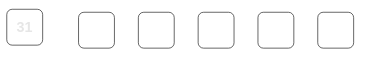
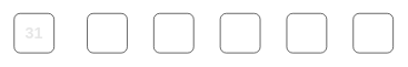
  <mxCell id="0" />
  <mxCell id="1" parent="0" />
- <mxCell id="2" value="&lt;h3&gt;&lt;font style=&quot;font-size: 24px&quot; color=&quot;#e6e6e6&quot;&gt;31&lt;/font&gt;&lt;/h3&gt;" style="rounded=1;whiteSpace=wrap;html=1;" vertex="1" parent="1"><mxGeometry x="10" y="15" width="60" height="60" as="geometry" /></mxCell>
+ <mxCell id="2" value="&lt;h3&gt;&lt;font style=&quot;font-size: 24px&quot; color=&quot;#e6e6e6&quot;&gt;31&lt;/font&gt;&lt;/h3&gt;" style="rounded=1;whiteSpace=wrap;html=1;" vertex="1" parent="1"><mxGeometry x="20" y="20" width="60" height="60" as="geometry" /></mxCell>
  <mxCell id="3" value="" style="rounded=1;whiteSpace=wrap;html=1;" vertex="1" parent="1"><mxGeometry x="130" y="20" width="60" height="60" as="geometry" /></mxCell>
  <mxCell id="4" value="" style="rounded=1;whiteSpace=wrap;html=1;" vertex="1" parent="1"><mxGeometry x="230" y="20" width="60" height="60" as="geometry" /></mxCell>
  <mxCell id="5" value="" style="rounded=1;whiteSpace=wrap;html=1;" vertex="1" parent="1"><mxGeometry x="330" y="20" width="60" height="60" as="geometry" /></mxCell>
  <mxCell id="6" value="" style="rounded=1;whiteSpace=wrap;html=1;" vertex="1" parent="1"><mxGeometry x="430" y="20" width="60" height="60" as="geometry" /></mxCell>
  <mxCell id="7" value="" style="rounded=1;whiteSpace=wrap;html=1;" vertex="1" parent="1"><mxGeometry x="530" y="20" width="60" height="60" as="geometry" /></mxCell>
